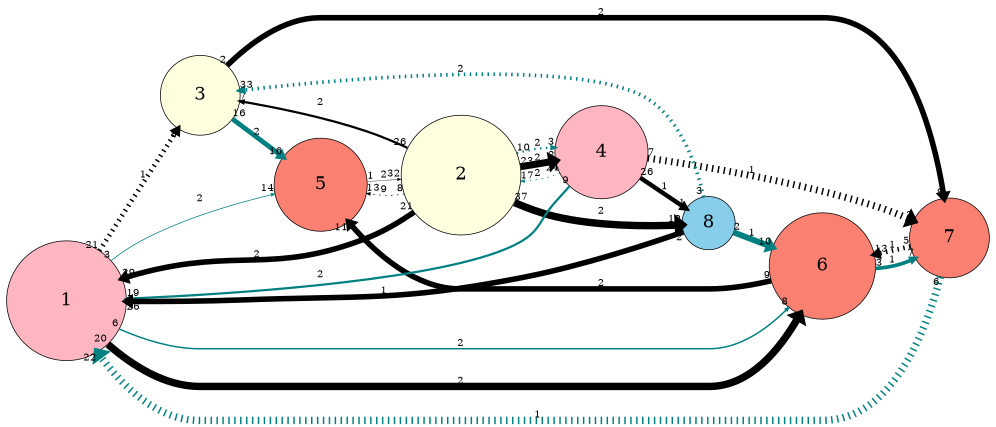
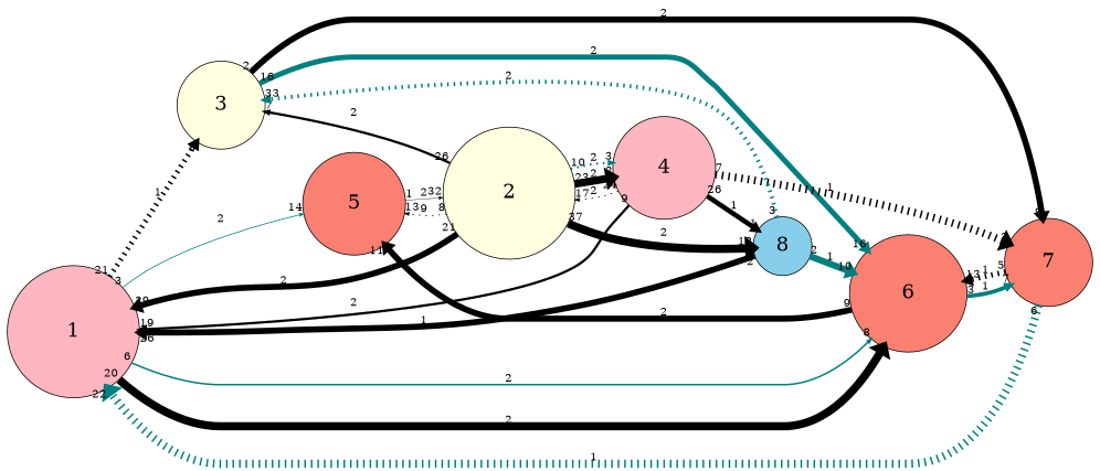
  digraph {
    rankdir=LR
    scale=1
    splines=spline
    node [fillcolor=salmon fontsize=25 shape=circle style=filled]
    edge [arrowsize=0.5 capacity=2 color=black from_pd=2 headlabel=8 penwidth=7.5 pt=6 splines=true style=bold taillabel=3 to_pd=7]
    n1 [fillcolor=lightpink height=2.25 label=1 width=2.25]
    n2 [fillcolor=lightyellow height=1.5 label=3 width=1.5]
    n3 [height=1.75 label=5 width=1.75]
    n4 [height=2 label=6 width=2]
    n5 [height=1.5 label=7 width=1.5]
    n6 [fillcolor=lightyellow height=2.25 label=2 width=2.25]
    n7 [fillcolor=lightpink height=1.75 label=4 width=1.75]
    n8 [fillcolor=skyblue height=1 label=8 width=1]
    n1 -> n2 [capacity=1 from_pd=20 label=1 penwidth=6.5 pt=8 style=dotted taillabel=21]
    n1 -> n3 [capacity=1 color=teal headlabel=14 label=2 penwidth=1.0 pt=19 to_pd=13]
    n1 -> n4 [color=teal from_pd=5 label=2 penwidth=2.0 pt=17 taillabel=6]
    n1 -> n4 [from_pd=19 headlabel=2 label=2 penwidth=10.0 pt=1 taillabel=20 to_pd=1]
-   n2 -> n3 [color=teal from_pd=15 headlabel=16 label=2 penwidth=6.5 pt=8 taillabel=16 to_pd=15]
+   n2 -> n4 [color=teal from_pd=15 headlabel=16 label=2 penwidth=6.5 pt=8 taillabel=16 to_pd=15]
    n2 -> n5 [from_pd=1 label=2 taillabel=2]
    n3 -> n6 [from_pd=0 headlabel=32 label=2 penwidth=0.5 pt=20 taillabel=1 to_pd=31]
    n4 -> n3 [from_pd=8 headlabel=11 label=2 taillabel=9 to_pd=10]
    n4 -> n5 [capacity=1 color=teal headlabel=7 label=1 penwidth=5.0 pt=11 to_pd=6]
    n5 -> n1 [capacity=1 color=teal from_pd=5 headlabel=22 label=1 penwidth=10.0 pt=1 style=dotted taillabel=6 to_pd=21]
    n5 -> n4 [capacity=1 from_pd=4 headlabel=13 label=1 penwidth=6.5 pt=8 style=dotted taillabel=5 to_pd=12]
    n6 -> n1 [from_pd=20 headlabel=29 label=2 taillabel=21 to_pd=28]
    n6 -> n2 [from_pd=25 headlabel=7 label=2 penwidth=3.0 pt=15 taillabel=26 to_pd=6]
    n6 -> n3 [from_pd=7 headlabel=13 label=9 penwidth=1.0 pt=19 style=dotted taillabel=8 to_pd=12]
    n6 -> n7 [color=teal from_pd=9 headlabel=3 label=2 penwidth=3.0 pt=15 style=dotted taillabel=10 to_pd=2]
    n6 -> n7 [from_pd=22 headlabel=2 label=2 penwidth=9.5 pt=2 taillabel=23 to_pd=1]
    n6 -> n8 [from_pd=36 headlabel=12 label=2 penwidth=10.0 pt=1 taillabel=37 to_pd=11]
-   n7 -> n1 [color=teal from_pd=8 headlabel=19 label=2 penwidth=3.0 pt=15 taillabel=9 to_pd=18]
+   n7 -> n1 [from_pd=8 headlabel=19 label=2 penwidth=3.0 pt=15 taillabel=9 to_pd=18]
    n7 -> n5 [capacity=1 from_pd=6 headlabel=3 label=1 penwidth=9.5 pt=2 style=dotted taillabel=7 to_pd=2]
-   n7 -> n6 [color=teal from_pd=23 headlabel=17 label=2 penwidth=1.0 pt=19 style=dotted taillabel=24 to_pd=16]
+   n7 -> n6 [from_pd=23 headlabel=17 label=2 penwidth=1.0 pt=19 style=dotted taillabel=24 to_pd=16]
    n7 -> n8 [capacity=1 from_pd=25 headlabel=1 label=1 penwidth=6.0 pt=9 taillabel=26 to_pd=0]
    n8 -> n1 [capacity=1 from_pd=1 headlabel=26 label=1 taillabel=2 to_pd=25]
    n8 -> n2 [color=teal headlabel=33 label=2 penwidth=5.0 pt=11 style=dotted to_pd=32]
    n8 -> n4 [capacity=1 color=teal from_pd=1 headlabel=10 label=1 penwidth=8.0 pt=5 taillabel=2 to_pd=9]
  }
